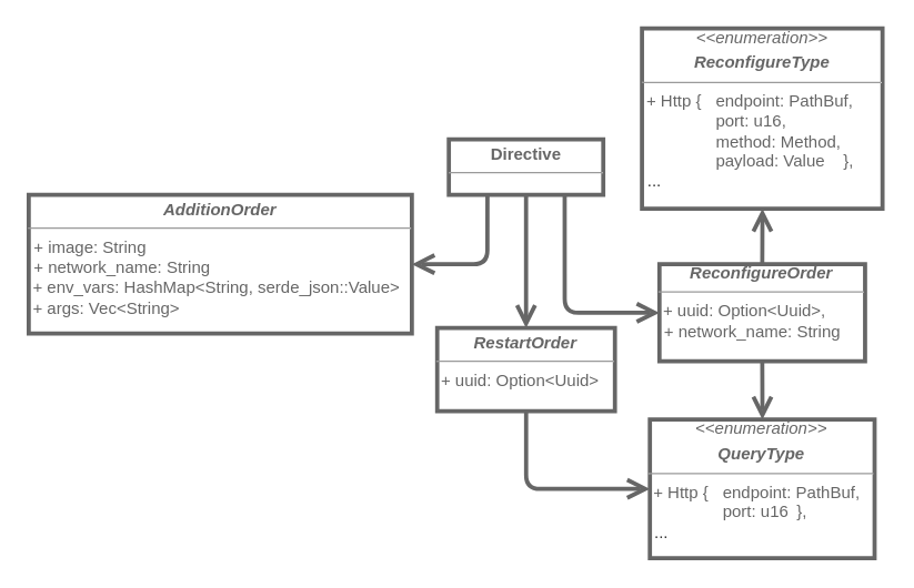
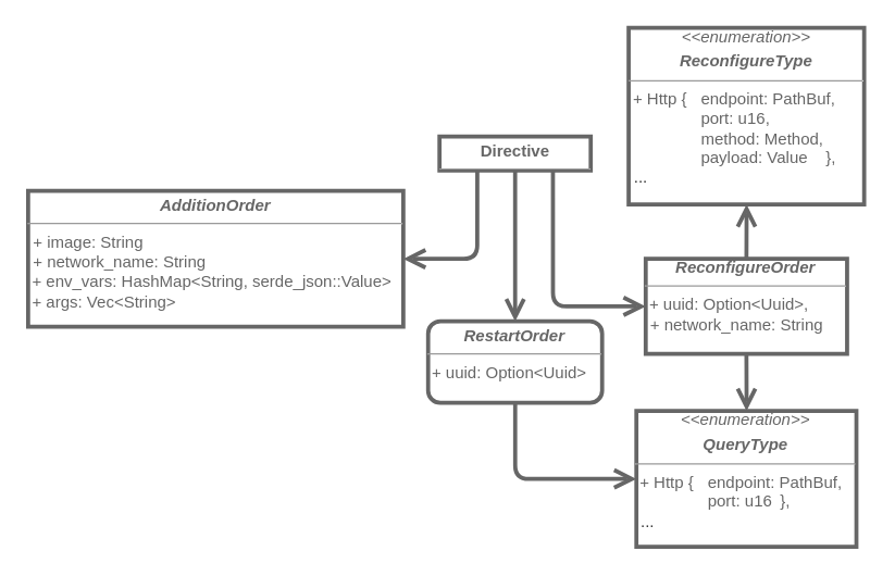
  <mxCell id="0" />
  <mxCell id="1" parent="0" />
- <mxCell id="2" value="&lt;p style=&quot;margin:0px;margin-top:4px;text-align:center;&quot;&gt;&lt;font color=&quot;#666666&quot;&gt;&lt;b&gt;Directive&lt;/b&gt;&lt;/font&gt;&lt;/p&gt;&lt;hr size=&quot;1&quot;&gt;&lt;p style=&quot;margin:0px;margin-left:4px;&quot;&gt;&lt;br&gt;&lt;/p&gt;" style="verticalAlign=top;align=left;overflow=fill;fontSize=12;fontFamily=Helvetica;html=1;whiteSpace=wrap;strokeColor=#666666;fontColor=#333333;fillColor=#ffffff;labelBackgroundColor=none;strokeWidth=3;" vertex="1" parent="1"><mxGeometry x="322.63" y="100" width="111.25" height="40" as="geometry" /></mxCell>
+ <mxCell id="2" value="&lt;p style=&quot;margin:0px;margin-top:4px;text-align:center;&quot;&gt;&lt;font color=&quot;#666666&quot;&gt;&lt;b&gt;Directive&lt;/b&gt;&lt;/font&gt;&lt;/p&gt;&lt;hr size=&quot;1&quot;&gt;&lt;p style=&quot;margin:0px;margin-left:4px;&quot;&gt;&lt;br&gt;&lt;/p&gt;" style="verticalAlign=top;align=left;overflow=fill;fontSize=12;fontFamily=Helvetica;html=1;whiteSpace=wrap;strokeColor=#666666;fontColor=#333333;fillColor=#ffffff;labelBackgroundColor=none;strokeWidth=3;" vertex="1" parent="1"><mxGeometry x="322.63" y="100" width="111.25" height="25" as="geometry" /></mxCell>
  <mxCell id="3" style="edgeStyle=orthogonalEdgeStyle;shape=connector;curved=0;rounded=1;orthogonalLoop=1;jettySize=auto;html=1;exitX=0.5;exitY=0;exitDx=0;exitDy=0;labelBackgroundColor=default;strokeColor=#666666;strokeWidth=3;align=center;verticalAlign=middle;fontFamily=Helvetica;fontSize=11;fontColor=default;endArrow=none;endFill=0;startSize=10;endSize=9;startArrow=open;startFill=0;" edge="1" parent="1" source="4" target="2"><mxGeometry relative="1" as="geometry"><Array as="points"><mxPoint x="378.01" y="236" /></Array></mxGeometry></mxCell>
- <mxCell id="4" value="&lt;p style=&quot;margin:0px;margin-top:4px;text-align:center;&quot;&gt;&lt;font color=&quot;#666666&quot;&gt;&lt;b&gt;&lt;i&gt;RestartOrder&lt;/i&gt;&lt;/b&gt;&lt;/font&gt;&lt;br&gt;&lt;/p&gt;&lt;hr size=&quot;1&quot;&gt;&lt;p style=&quot;margin:0px;margin-left:4px;&quot;&gt;&lt;/p&gt;&lt;font color=&quot;#666666&quot;&gt;&amp;nbsp;+ uuid: Option&amp;lt;Uuid&amp;gt;&lt;/font&gt;&lt;p style=&quot;margin:0px;margin-left:4px;&quot;&gt;&lt;br&gt;&lt;/p&gt;&lt;p style=&quot;margin:0px;margin-left:4px;&quot;&gt;&lt;br&gt;&lt;/p&gt;" style="verticalAlign=top;align=left;overflow=fill;fontSize=12;fontFamily=Helvetica;html=1;whiteSpace=wrap;labelBackgroundColor=none;fillColor=#ffffff;fontColor=#333333;strokeColor=#666666;strokeWidth=3;" vertex="1" parent="1"><mxGeometry x="314.26" y="236" width="128" height="60" as="geometry" /></mxCell>
+ <mxCell id="4" value="&lt;p style=&quot;margin:0px;margin-top:4px;text-align:center;&quot;&gt;&lt;font color=&quot;#666666&quot;&gt;&lt;b&gt;&lt;i&gt;RestartOrder&lt;/i&gt;&lt;/b&gt;&lt;/font&gt;&lt;br&gt;&lt;/p&gt;&lt;hr size=&quot;1&quot;&gt;&lt;p style=&quot;margin:0px;margin-left:4px;&quot;&gt;&lt;/p&gt;&lt;font color=&quot;#666666&quot;&gt;&amp;nbsp;+ uuid: Option&amp;lt;Uuid&amp;gt;&lt;/font&gt;&lt;p style=&quot;margin:0px;margin-left:4px;&quot;&gt;&lt;br&gt;&lt;/p&gt;&lt;p style=&quot;margin:0px;margin-left:4px;&quot;&gt;&lt;br&gt;&lt;/p&gt;" style="verticalAlign=top;align=left;overflow=fill;fontSize=12;fontFamily=Helvetica;html=1;whiteSpace=wrap;labelBackgroundColor=none;fillColor=#ffffff;fontColor=#333333;strokeColor=#666666;strokeWidth=3;rounded=1;" vertex="1" parent="1"><mxGeometry x="314.26" y="236" width="128" height="60" as="geometry" /></mxCell>
  <mxCell id="5" style="edgeStyle=orthogonalEdgeStyle;shape=connector;curved=0;rounded=1;orthogonalLoop=1;jettySize=auto;html=1;labelBackgroundColor=default;strokeColor=#666666;strokeWidth=3;align=center;verticalAlign=middle;fontFamily=Helvetica;fontSize=11;fontColor=default;endArrow=none;endFill=0;startSize=10;endSize=9;exitX=0;exitY=0.5;exitDx=0;exitDy=0;entryX=0.75;entryY=1;entryDx=0;entryDy=0;startArrow=open;startFill=0;" edge="1" parent="1" source="8" target="2"><mxGeometry relative="1" as="geometry" /></mxCell>
  <mxCell id="6" style="edgeStyle=orthogonalEdgeStyle;shape=connector;curved=0;rounded=1;orthogonalLoop=1;jettySize=auto;html=1;labelBackgroundColor=default;strokeColor=#666666;strokeWidth=3;align=center;verticalAlign=middle;fontFamily=Helvetica;fontSize=11;fontColor=default;endArrow=none;endFill=0;startSize=10;endSize=9;entryX=0.25;entryY=1;entryDx=0;entryDy=0;startArrow=open;startFill=0;" edge="1" parent="1" source="7" target="2"><mxGeometry relative="1" as="geometry"><mxPoint x="336.01" y="160" as="targetPoint" /></mxGeometry></mxCell>
  <mxCell id="7" value="&lt;p style=&quot;margin:0px;margin-top:4px;text-align:center;&quot;&gt;&lt;b&gt;&lt;i&gt;&lt;font color=&quot;#666666&quot;&gt;AdditionOrder&lt;/font&gt;&lt;/i&gt;&lt;/b&gt;&lt;/p&gt;&lt;hr size=&quot;1&quot;&gt;&lt;p style=&quot;margin:0px;margin-left:4px;&quot;&gt;&lt;font color=&quot;#666666&quot;&gt;+ image: String&lt;/font&gt;&lt;/p&gt;&lt;p style=&quot;margin:0px;margin-left:4px;&quot;&gt;&lt;font color=&quot;#666666&quot;&gt;+ network_name: String&lt;/font&gt;&lt;/p&gt;&lt;p style=&quot;margin:0px;margin-left:4px;&quot;&gt;&lt;/p&gt;&lt;font color=&quot;#666666&quot;&gt;&amp;nbsp;+ env_vars: HashMap&amp;lt;String, serde_json::Value&amp;gt;&lt;/font&gt;&lt;p style=&quot;margin:0px;margin-left:4px;&quot;&gt;&lt;/p&gt;&lt;font color=&quot;#666666&quot;&gt;&amp;nbsp;+ args: Vec&amp;lt;String&amp;gt;&lt;/font&gt;&lt;p style=&quot;margin:0px;margin-left:4px;&quot;&gt;&lt;br&gt;&lt;/p&gt;" style="verticalAlign=top;align=left;overflow=fill;fontSize=12;fontFamily=Helvetica;html=1;whiteSpace=wrap;labelBackgroundColor=none;fillColor=#ffffff;fontColor=#333333;strokeColor=#666666;strokeWidth=3;" vertex="1" parent="1"><mxGeometry x="20.005" y="140" width="276" height="100" as="geometry" /></mxCell>
  <mxCell id="8" value="&lt;div style=&quot;text-align: center;&quot;&gt;&lt;b style=&quot;background-color: initial; border-color: var(--border-color); color: rgb(102, 102, 102);&quot;&gt;&lt;i style=&quot;border-color: var(--border-color);&quot;&gt;Reconfigure&lt;b style=&quot;background-color: initial; color: rgb(51, 51, 51);&quot;&gt;&lt;i&gt;&lt;font color=&quot;#666666&quot;&gt;Order&lt;/font&gt;&lt;/i&gt;&lt;/b&gt;&lt;/i&gt;&lt;/b&gt;&lt;/div&gt;&lt;hr size=&quot;1&quot;&gt;&lt;p style=&quot;margin:0px;margin-left:4px;&quot;&gt;&lt;/p&gt;&lt;font color=&quot;#666666&quot;&gt;&amp;nbsp;+ uuid: Option&amp;lt;Uuid&amp;gt;,&lt;/font&gt;&lt;p style=&quot;margin:0px;margin-left:4px;&quot;&gt;&lt;font color=&quot;#666666&quot;&gt;+ network_name: String&lt;/font&gt;&lt;/p&gt;&lt;p style=&quot;margin:0px;margin-left:4px;&quot;&gt;&lt;/p&gt;&lt;font color=&quot;#666666&quot;&gt;&amp;nbsp;&lt;br&gt;&lt;/font&gt;" style="verticalAlign=top;align=left;overflow=fill;fontSize=12;fontFamily=Helvetica;html=1;whiteSpace=wrap;labelBackgroundColor=none;fillColor=#ffffff;fontColor=#333333;strokeColor=#666666;strokeWidth=3;spacingTop=5;" vertex="1" parent="1"><mxGeometry x="474.33" y="190" width="148.13" height="70" as="geometry" /></mxCell>
  <mxCell id="9" style="edgeStyle=orthogonalEdgeStyle;shape=connector;curved=0;rounded=1;orthogonalLoop=1;jettySize=auto;html=1;exitX=0;exitY=0.5;exitDx=0;exitDy=0;labelBackgroundColor=default;strokeColor=#666666;strokeWidth=3;align=center;verticalAlign=middle;fontFamily=Helvetica;fontSize=11;fontColor=default;endArrow=none;endFill=0;startSize=10;endSize=9;startArrow=open;startFill=0;" edge="1" parent="1" source="11" target="4"><mxGeometry relative="1" as="geometry" /></mxCell>
  <mxCell id="10" style="edgeStyle=orthogonalEdgeStyle;shape=connector;curved=0;rounded=1;orthogonalLoop=1;jettySize=auto;html=1;labelBackgroundColor=default;strokeColor=#666666;strokeWidth=3;align=center;verticalAlign=middle;fontFamily=Helvetica;fontSize=11;fontColor=default;endArrow=none;endFill=0;startSize=10;endSize=9;startArrow=open;startFill=0;" edge="1" parent="1" source="11" target="8"><mxGeometry relative="1" as="geometry" /></mxCell>
  <mxCell id="11" value="&lt;i style=&quot;border-color: var(--border-color); color: rgb(102, 102, 102);&quot;&gt;&amp;lt;&amp;lt;enumeration&amp;gt;&amp;gt;&lt;/i&gt;&lt;br style=&quot;border-color: var(--border-color); color: rgb(102, 102, 102);&quot;&gt;&lt;p style=&quot;margin: 4px 0px 0px;&quot;&gt;&lt;font color=&quot;#666666&quot;&gt;&lt;b&gt;&lt;i&gt;QueryType&lt;/i&gt;&lt;/b&gt;&lt;/font&gt;&lt;br&gt;&lt;/p&gt;&lt;hr size=&quot;1&quot;&gt;&lt;p style=&quot;margin:0px;margin-left:4px;&quot;&gt;&lt;/p&gt;&lt;font color=&quot;#666666&quot;&gt;&lt;div style=&quot;text-align: left;&quot;&gt;&lt;span style=&quot;background-color: initial;&quot;&gt;&amp;nbsp;+&amp;nbsp;&lt;/span&gt;&lt;span style=&quot;background-color: initial;&quot;&gt;Http { &lt;span style=&quot;white-space: pre;&quot;&gt;&#09;&lt;/span&gt;endpoint: PathBuf,&amp;nbsp;&lt;/span&gt;&lt;/div&gt;&lt;div style=&quot;text-align: left;&quot;&gt;&lt;span style=&quot;background-color: initial;&quot;&gt;&lt;span style=&quot;white-space: pre;&quot;&gt;&#09;&lt;/span&gt;&lt;span style=&quot;white-space: pre;&quot;&gt;&#09;&lt;/span&gt;port: u16 &lt;span style=&quot;white-space: pre;&quot;&gt;&#09;&lt;/span&gt;},&lt;/span&gt;&lt;/div&gt;&lt;/font&gt;&lt;p style=&quot;text-align: left; margin: 0px 0px 0px 4px;&quot;&gt;...&lt;/p&gt;" style="verticalAlign=top;align=center;overflow=fill;fontSize=12;fontFamily=Helvetica;html=1;whiteSpace=wrap;labelBackgroundColor=none;fillColor=#ffffff;fontColor=#333333;strokeColor=#666666;strokeWidth=3;" vertex="1" parent="1"><mxGeometry x="467.46" y="302" width="161.86" height="100" as="geometry" /></mxCell>
  <mxCell id="12" style="edgeStyle=orthogonalEdgeStyle;shape=connector;curved=0;rounded=1;orthogonalLoop=1;jettySize=auto;html=1;labelBackgroundColor=default;strokeColor=#666666;strokeWidth=3;align=center;verticalAlign=middle;fontFamily=Helvetica;fontSize=11;fontColor=default;endArrow=none;endFill=0;startSize=10;endSize=9;startArrow=open;startFill=0;" edge="1" parent="1" source="13" target="8"><mxGeometry relative="1" as="geometry" /></mxCell>
  <mxCell id="13" value="&lt;i style=&quot;border-color: var(--border-color); color: rgb(102, 102, 102);&quot;&gt;&amp;lt;&amp;lt;enumeration&amp;gt;&amp;gt;&lt;/i&gt;&lt;br style=&quot;border-color: var(--border-color); color: rgb(102, 102, 102);&quot;&gt;&lt;p style=&quot;margin: 4px 0px 0px;&quot;&gt;&lt;font color=&quot;#666666&quot;&gt;&lt;b&gt;&lt;i&gt;ReconfigureType&lt;/i&gt;&lt;/b&gt;&lt;/font&gt;&lt;br&gt;&lt;/p&gt;&lt;hr size=&quot;1&quot;&gt;&lt;p style=&quot;margin:0px;margin-left:4px;&quot;&gt;&lt;/p&gt;&lt;span style=&quot;color: rgb(102, 102, 102); background-color: initial;&quot;&gt;&lt;div style=&quot;text-align: left;&quot;&gt;&lt;span style=&quot;background-color: initial;&quot;&gt;&amp;nbsp;+&amp;nbsp;&lt;/span&gt;Http { &lt;span style=&quot;white-space: pre;&quot;&gt;&#09;&lt;/span&gt;endpoint: PathBuf,&amp;nbsp;&lt;/div&gt;&lt;div style=&quot;text-align: left;&quot;&gt;&lt;span style=&quot;white-space: pre;&quot;&gt;&#09;&lt;/span&gt;&lt;span style=&quot;white-space: pre;&quot;&gt;&#09;&lt;/span&gt;port: u16,&amp;nbsp;&lt;/div&gt;&lt;div style=&quot;text-align: left;&quot;&gt;&lt;span style=&quot;background-color: initial;&quot;&gt;&lt;span style=&quot;white-space: pre;&quot;&gt;&#09;&lt;/span&gt;&lt;span style=&quot;white-space: pre;&quot;&gt;&#09;&lt;/span&gt;method: Method,&lt;/span&gt;&lt;/div&gt;&lt;div style=&quot;text-align: left;&quot;&gt;&lt;span style=&quot;background-color: initial;&quot;&gt;&amp;nbsp; &amp;nbsp; &amp;nbsp; &amp;nbsp; &lt;span style=&quot;white-space: pre;&quot;&gt;&#09;&lt;/span&gt;payload: Value&amp;nbsp; &amp;nbsp;&lt;/span&gt;&lt;span style=&quot;background-color: initial;&quot;&gt;&amp;nbsp;&lt;/span&gt;&lt;span style=&quot;background-color: initial;&quot;&gt;},&lt;/span&gt;&lt;/div&gt;&lt;/span&gt;&lt;p style=&quot;text-align: left; margin: 0px 0px 0px 4px;&quot;&gt;...&lt;/p&gt;" style="verticalAlign=top;align=center;overflow=fill;fontSize=12;fontFamily=Helvetica;html=1;whiteSpace=wrap;labelBackgroundColor=none;fillColor=#ffffff;fontColor=#333333;strokeColor=#666666;strokeWidth=3;" vertex="1" parent="1"><mxGeometry x="461.77" y="20" width="173.25" height="130" as="geometry" /></mxCell>
